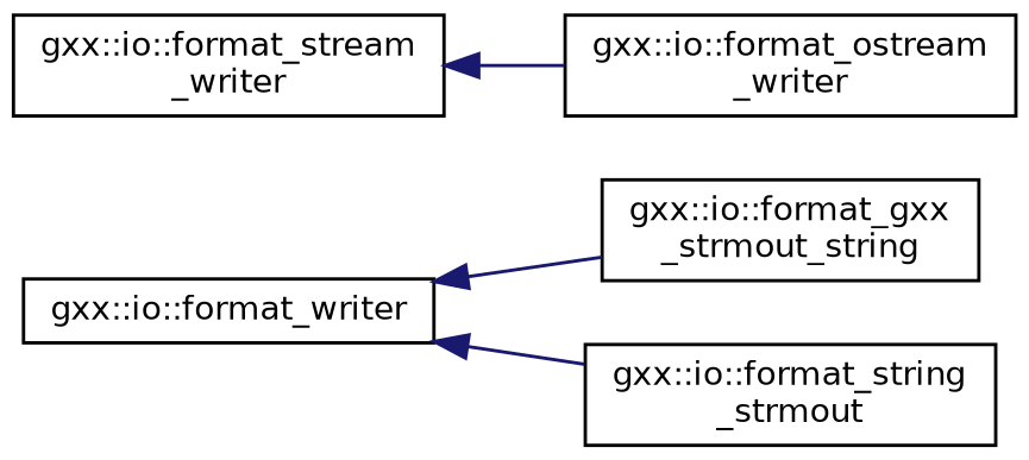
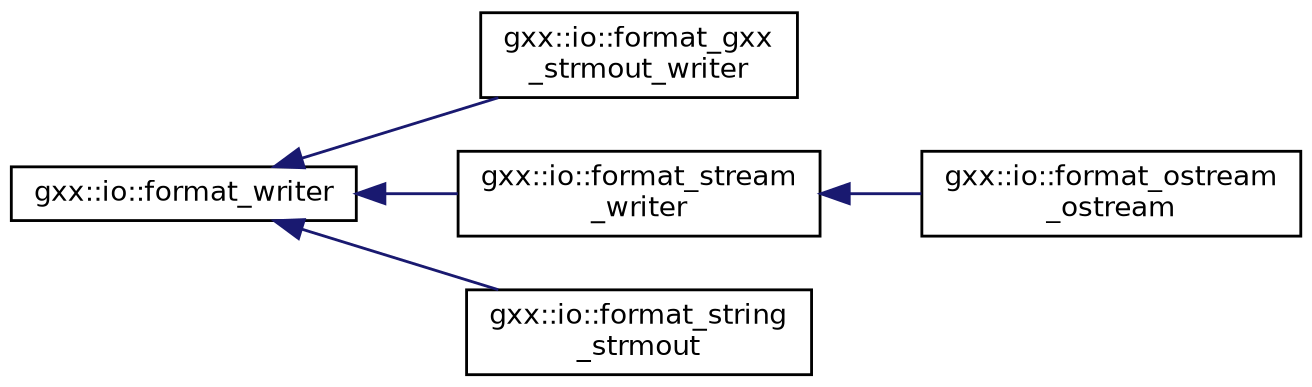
  digraph {
    rankdir=LR
    node [color=black fillcolor=white fontname=Helvetica fontsize=10 shape=record style=filled]
    edge [color=midnightblue dir=back fontname=Helvetica fontsize=10 labelfontname=Helvetica labelfontsize=10 style=solid]
    n1 [height=0.2 label="gxx::io::format_writer" width=0.4]
-   n2 [height=0.2 label="gxx::io::format_gxx\l_strmout_string" width=0.4]
+   n2 [height=0.2 label="gxx::io::format_gxx\l_strmout_writer" width=0.4]
    n3 [height=0.2 label="gxx::io::format_stream\l_writer" width=0.4]
    n4 [height=0.2 label="gxx::io::format_string\l_strmout" width=0.4]
-   n5 [height=0.2 label="gxx::io::format_ostream\l_writer" width=0.4]
+   n5 [height=0.2 label="gxx::io::format_ostream\l_ostream" width=0.4]
    n1 -> n2
+   n1 -> n3
    n1 -> n4
    n3 -> n5
  }
